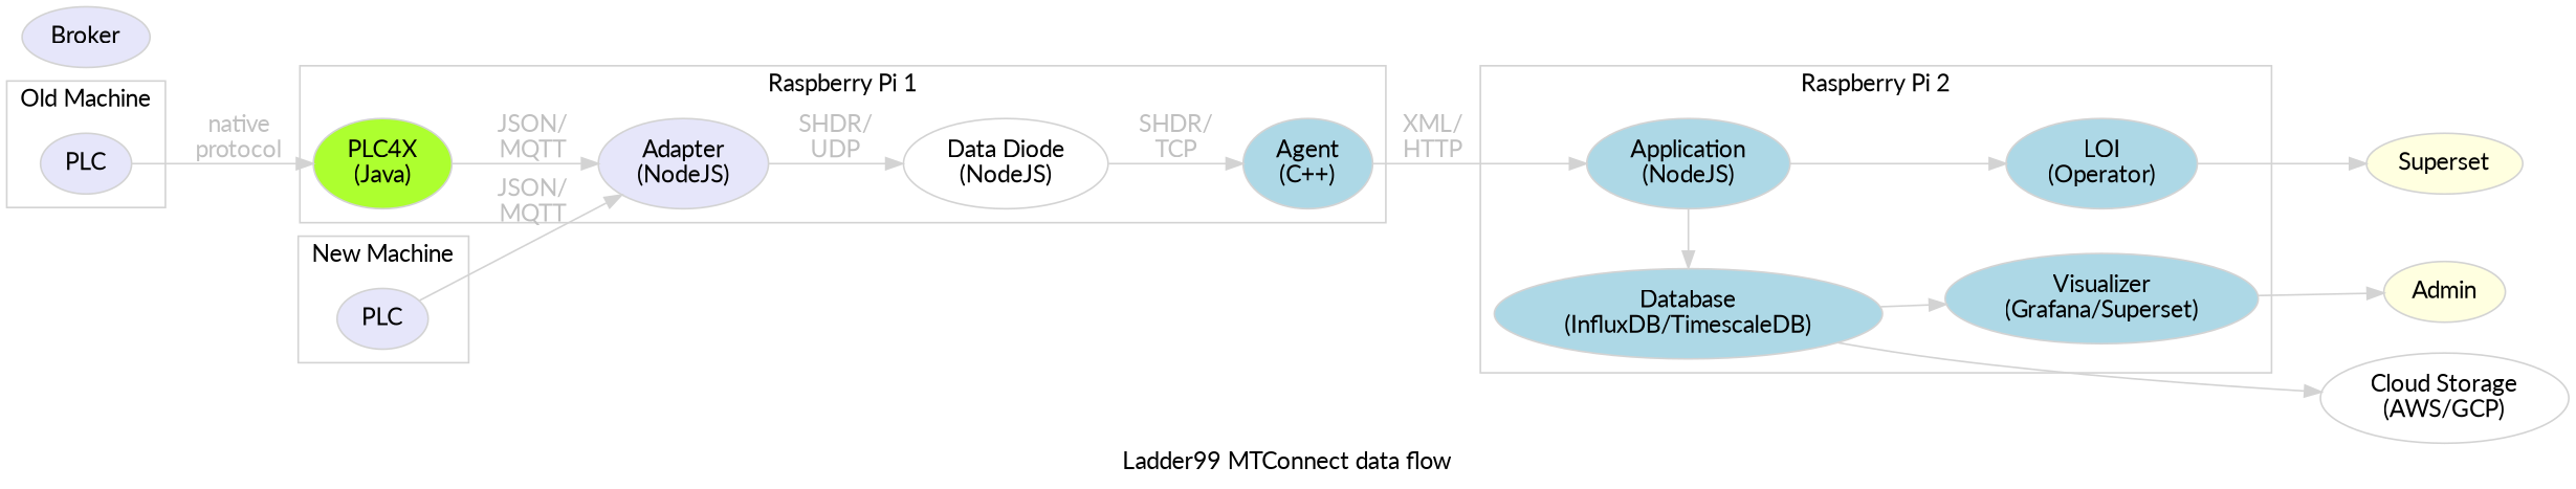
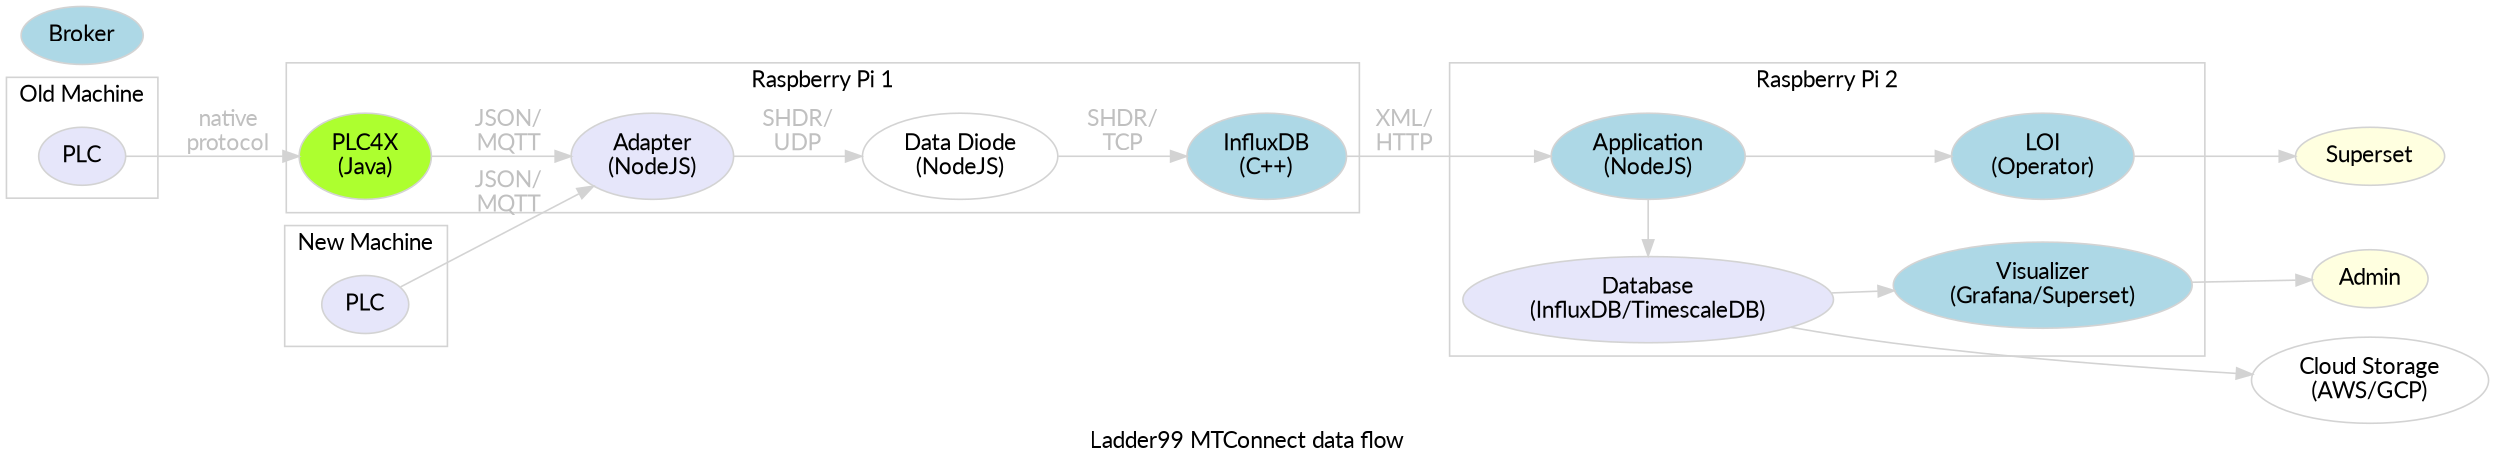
  digraph {
    color=lightgray
    fontname=Lato
    label="Ladder99 MTConnect data flow"
    rankdir=LR
    node [color=lightgray fillcolor=lightblue fontname=Lato style=filled]
    edge [color=lightgray fontcolor=gray fontname=Lato]
    n1 [fillcolor=white label="Cloud Storage\n(AWS/GCP)"]
    n2 [fillcolor=lightyellow label=Superset]
    Admin [fillcolor=lightyellow]
    n4 [fillcolor=lavender label=PLC]
    n5 [fillcolor=lavender label=PLC]
    n6 [fillcolor=greenyellow label="PLC4X\n(Java)"]
    n7 [fillcolor=lavender label="Adapter\n(NodeJS)"]
    n8 [fillcolor=white label="Data Diode\n(NodeJS)"]
-   n9 [label="Agent\n(C++)"]
+   n9 [label="InfluxDB\n(C++)"]
    n10 [label="Application\n(NodeJS)"]
-   n11 [label="Database\n(InfluxDB/TimescaleDB)"]
+   n11 [fillcolor=lavender label="Database\n(InfluxDB/TimescaleDB)"]
    n12 [label="LOI\n(Operator)"]
    n13 [label="Visualizer\n(Grafana/Superset)"]
-   Broker [fillcolor=lavender]
+   Broker
    subgraph sub_1 {
      rank=same
      n1
      n2
      Admin
    }
    subgraph cluster_2 {
      label="New Machine"
      n4
    }
    subgraph cluster_3 {
      label="Old Machine"
      n5
    }
    subgraph cluster_4 {
      label="Raspberry Pi 1"
      n6
      n7
      n8
      n9
    }
    subgraph cluster_5 {
      label="Raspberry Pi 2"
      n12
      n13
      subgraph sub_6 {
        label="Raspberry Pi 2"
        rank=same
        n10
        n11
      }
    }
    n4 -> n7 [label="JSON/\nMQTT"]
    n5 -> n6 [label="native\nprotocol"]
    n6 -> n7 [label="JSON/\nMQTT"]
    n7 -> n8 [label="SHDR/\nUDP"]
    n8 -> n9 [label="SHDR/\nTCP"]
    n9 -> n10 [label="XML/\nHTTP"]
    n10 -> n11
    n10 -> n12
    n11 -> n1
    n11 -> n13
    n12 -> n2
    n13 -> Admin
  }
